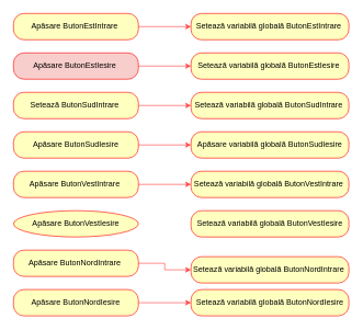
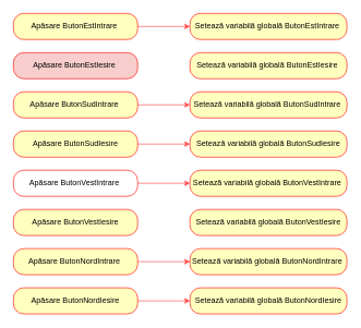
  <mxCell id="0" />
  <mxCell id="1" parent="0" />
  <mxCell id="2" value="" style="edgeStyle=orthogonalEdgeStyle;rounded=0;orthogonalLoop=1;jettySize=auto;html=1;strokeColor=#FF4545;" edge="1" parent="1" source="3" target="4"><mxGeometry relative="1" as="geometry" /></mxCell>
  <mxCell id="3" value="Apăsare ButonEstIntrare&amp;nbsp;" style="rounded=1;whiteSpace=wrap;html=1;arcSize=40;fontColor=#000000;fillColor=#ffffc0;strokeColor=#ff0000;" vertex="1" parent="1"><mxGeometry x="20" y="20" width="190" height="40" as="geometry" /></mxCell>
  <mxCell id="4" value="Setează variabilă globală ButonEstIntrare&amp;nbsp;" style="rounded=1;whiteSpace=wrap;html=1;arcSize=40;fontColor=#000000;fillColor=#ffffc0;strokeColor=#ff0000;" vertex="1" parent="1"><mxGeometry x="290" y="20" width="240" height="40" as="geometry" /></mxCell>
- <mxCell id="5" value="" style="edgeStyle=orthogonalEdgeStyle;rounded=0;orthogonalLoop=1;jettySize=auto;html=1;strokeColor=#FF4545;" edge="1" parent="1" source="6" target="7"><mxGeometry relative="1" as="geometry" /></mxCell>
  <mxCell id="6" value="Apăsare ButonEstIesire&amp;nbsp;" style="rounded=1;whiteSpace=wrap;html=1;arcSize=40;fontColor=#000000;fillColor=#f8cecc;strokeColor=#ff0000;" vertex="1" parent="1"><mxGeometry x="20" y="80" width="190" height="40" as="geometry" /></mxCell>
  <mxCell id="7" value="Setează variabilă globală&amp;nbsp;ButonEstIesire&amp;nbsp;" style="rounded=1;whiteSpace=wrap;html=1;arcSize=40;fontColor=#000000;fillColor=#ffffc0;strokeColor=#ff0000;" vertex="1" parent="1"><mxGeometry x="290" y="80" width="240" height="40" as="geometry" /></mxCell>
  <mxCell id="8" value="" style="edgeStyle=orthogonalEdgeStyle;rounded=0;orthogonalLoop=1;jettySize=auto;html=1;strokeColor=#FF4545;" edge="1" parent="1" source="9" target="10"><mxGeometry relative="1" as="geometry" /></mxCell>
  <mxCell id="9" value="Apăsare ButonSudIesire" style="rounded=1;whiteSpace=wrap;html=1;arcSize=40;fontColor=#000000;fillColor=#ffffc0;strokeColor=#ff0000;" vertex="1" parent="1"><mxGeometry x="20" y="200" width="190" height="40" as="geometry" /></mxCell>
- <mxCell id="10" value="Apăsare variabilă globală ButonSudIesire" style="rounded=1;whiteSpace=wrap;html=1;arcSize=40;fontColor=#000000;fillColor=#ffffc0;strokeColor=#ff0000;" vertex="1" parent="1"><mxGeometry x="290" y="200" width="240" height="40" as="geometry" /></mxCell>
+ <mxCell id="10" value="Setează variabilă globală ButonSudIesire" style="rounded=1;whiteSpace=wrap;html=1;arcSize=40;fontColor=#000000;fillColor=#ffffc0;strokeColor=#ff0000;" vertex="1" parent="1"><mxGeometry x="290" y="200" width="240" height="40" as="geometry" /></mxCell>
  <mxCell id="11" value="" style="edgeStyle=orthogonalEdgeStyle;rounded=0;orthogonalLoop=1;jettySize=auto;html=1;strokeColor=#FF4545;" edge="1" parent="1" source="12" target="13"><mxGeometry relative="1" as="geometry" /></mxCell>
- <mxCell id="12" value="Setează ButonSudIntrare&amp;nbsp;" style="rounded=1;whiteSpace=wrap;html=1;arcSize=40;fontColor=#000000;fillColor=#ffffc0;strokeColor=#ff0000;" vertex="1" parent="1"><mxGeometry x="20" y="140" width="190" height="40" as="geometry" /></mxCell>
+ <mxCell id="12" value="Apăsare ButonSudIntrare&amp;nbsp;" style="rounded=1;whiteSpace=wrap;html=1;arcSize=40;fontColor=#000000;fillColor=#ffffc0;strokeColor=#ff0000;" vertex="1" parent="1"><mxGeometry x="20" y="140" width="190" height="40" as="geometry" /></mxCell>
  <mxCell id="13" value="Setează variabilă globală&amp;nbsp;ButonSudIntrare&amp;nbsp;" style="rounded=1;whiteSpace=wrap;html=1;arcSize=40;fontColor=#000000;fillColor=#ffffc0;strokeColor=#ff0000;" vertex="1" parent="1"><mxGeometry x="290" y="140" width="240" height="40" as="geometry" /></mxCell>
- <mxCell id="14" value="Apăsare ButonVestIesire" style="ellipse;whiteSpace=wrap;html=1;arcSize=40;fontColor=#000000;fillColor=#ffffc0;strokeColor=#ff0000;" vertex="1" parent="1"><mxGeometry x="20" y="320" width="190" height="40" as="geometry" /></mxCell>
+ <mxCell id="14" value="Apăsare ButonVestIesire" style="rounded=1;whiteSpace=wrap;html=1;arcSize=40;fontColor=#000000;fillColor=#ffffc0;strokeColor=#ff0000;" vertex="1" parent="1"><mxGeometry x="20" y="320" width="190" height="40" as="geometry" /></mxCell>
  <mxCell id="15" value="Setează variabilă globală ButonVestIesire" style="rounded=1;whiteSpace=wrap;html=1;arcSize=40;fontColor=#000000;fillColor=#ffffc0;strokeColor=#ff0000;" vertex="1" parent="1"><mxGeometry x="290" y="320" width="240" height="40" as="geometry" /></mxCell>
  <mxCell id="16" value="" style="edgeStyle=orthogonalEdgeStyle;rounded=0;orthogonalLoop=1;jettySize=auto;html=1;strokeColor=#FF4545;" edge="1" parent="1" source="17" target="18"><mxGeometry relative="1" as="geometry" /></mxCell>
- <mxCell id="17" value="Apăsare ButonVestIntrare&amp;nbsp;" style="rounded=1;whiteSpace=wrap;html=1;arcSize=40;fontColor=#000000;fillColor=#ffffc0;strokeColor=#ff0000;" vertex="1" parent="1"><mxGeometry x="20" y="260" width="190" height="40" as="geometry" /></mxCell>
+ <mxCell id="17" value="Apăsare ButonVestIntrare&amp;nbsp;" style="rounded=1;whiteSpace=wrap;html=1;arcSize=40;fontColor=#000000;fillColor=#ffffff;strokeColor=#ff0000;" vertex="1" parent="1"><mxGeometry x="20" y="260" width="190" height="40" as="geometry" /></mxCell>
  <mxCell id="18" value="Setează variabilă globală ButonVestIntrare&amp;nbsp;" style="rounded=1;whiteSpace=wrap;html=1;arcSize=40;fontColor=#000000;fillColor=#ffffc0;strokeColor=#ff0000;" vertex="1" parent="1"><mxGeometry x="290" y="260" width="240" height="40" as="geometry" /></mxCell>
  <mxCell id="19" value="" style="edgeStyle=orthogonalEdgeStyle;rounded=0;orthogonalLoop=1;jettySize=auto;html=1;strokeColor=#FF4545;" edge="1" parent="1" source="20" target="21"><mxGeometry relative="1" as="geometry" /></mxCell>
  <mxCell id="20" value="Apăsare ButonNordIesire" style="rounded=1;whiteSpace=wrap;html=1;arcSize=40;fontColor=#000000;fillColor=#ffffc0;strokeColor=#ff0000;" vertex="1" parent="1"><mxGeometry x="20" y="440" width="190" height="40" as="geometry" /></mxCell>
  <mxCell id="21" value="Setează variabilă globală ButonNordIesire" style="rounded=1;whiteSpace=wrap;html=1;arcSize=40;fontColor=#000000;fillColor=#ffffc0;strokeColor=#ff0000;" vertex="1" parent="1"><mxGeometry x="290" y="440" width="240" height="40" as="geometry" /></mxCell>
  <mxCell id="22" value="" style="edgeStyle=orthogonalEdgeStyle;rounded=0;orthogonalLoop=1;jettySize=auto;html=1;strokeColor=#FF4545;" edge="1" parent="1" source="23" target="24"><mxGeometry relative="1" as="geometry" /></mxCell>
  <mxCell id="23" value="Apăsare ButonNordIntrare&amp;nbsp;" style="rounded=1;whiteSpace=wrap;html=1;arcSize=40;fontColor=#000000;fillColor=#ffffc0;strokeColor=#ff0000;" vertex="1" parent="1"><mxGeometry x="20" y="380" width="190" height="40" as="geometry" /></mxCell>
- <mxCell id="24" value="Setează variabilă globală ButonNordIntrare&amp;nbsp;" style="rounded=1;whiteSpace=wrap;html=1;arcSize=40;fontColor=#000000;fillColor=#ffffc0;strokeColor=#ff0000;" vertex="1" parent="1"><mxGeometry x="290" y="390" width="240" height="40" as="geometry" /></mxCell>
+ <mxCell id="24" value="Setează variabilă globală ButonNordIntrare&amp;nbsp;" style="rounded=1;whiteSpace=wrap;html=1;arcSize=40;fontColor=#000000;fillColor=#ffffc0;strokeColor=#ff0000;" vertex="1" parent="1"><mxGeometry x="290" y="380" width="240" height="40" as="geometry" /></mxCell>
